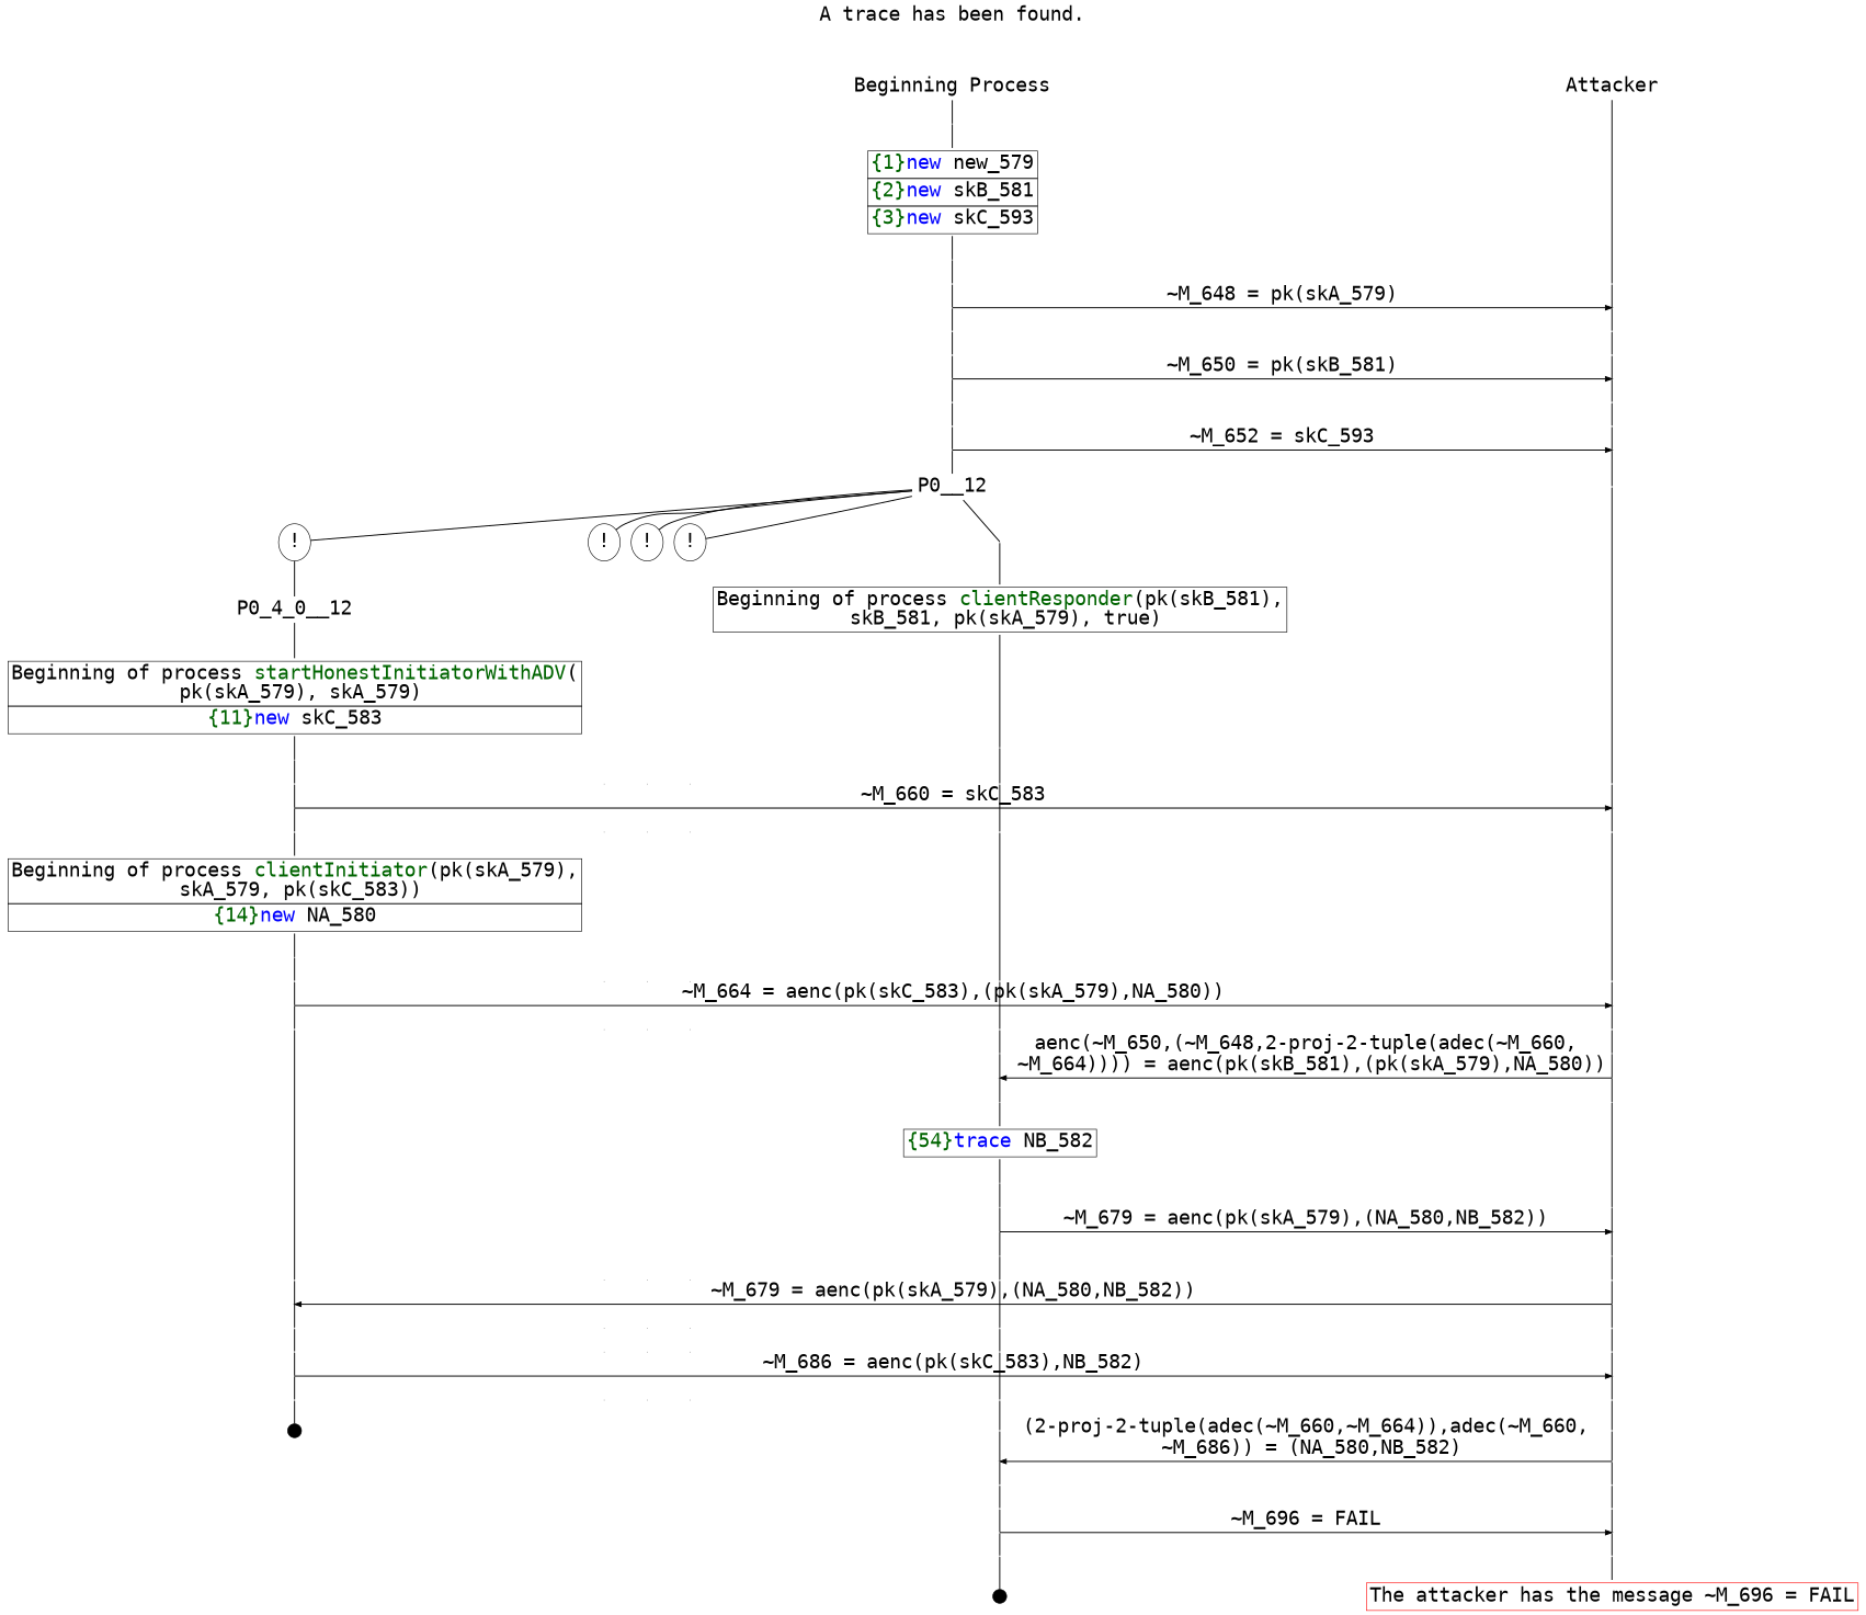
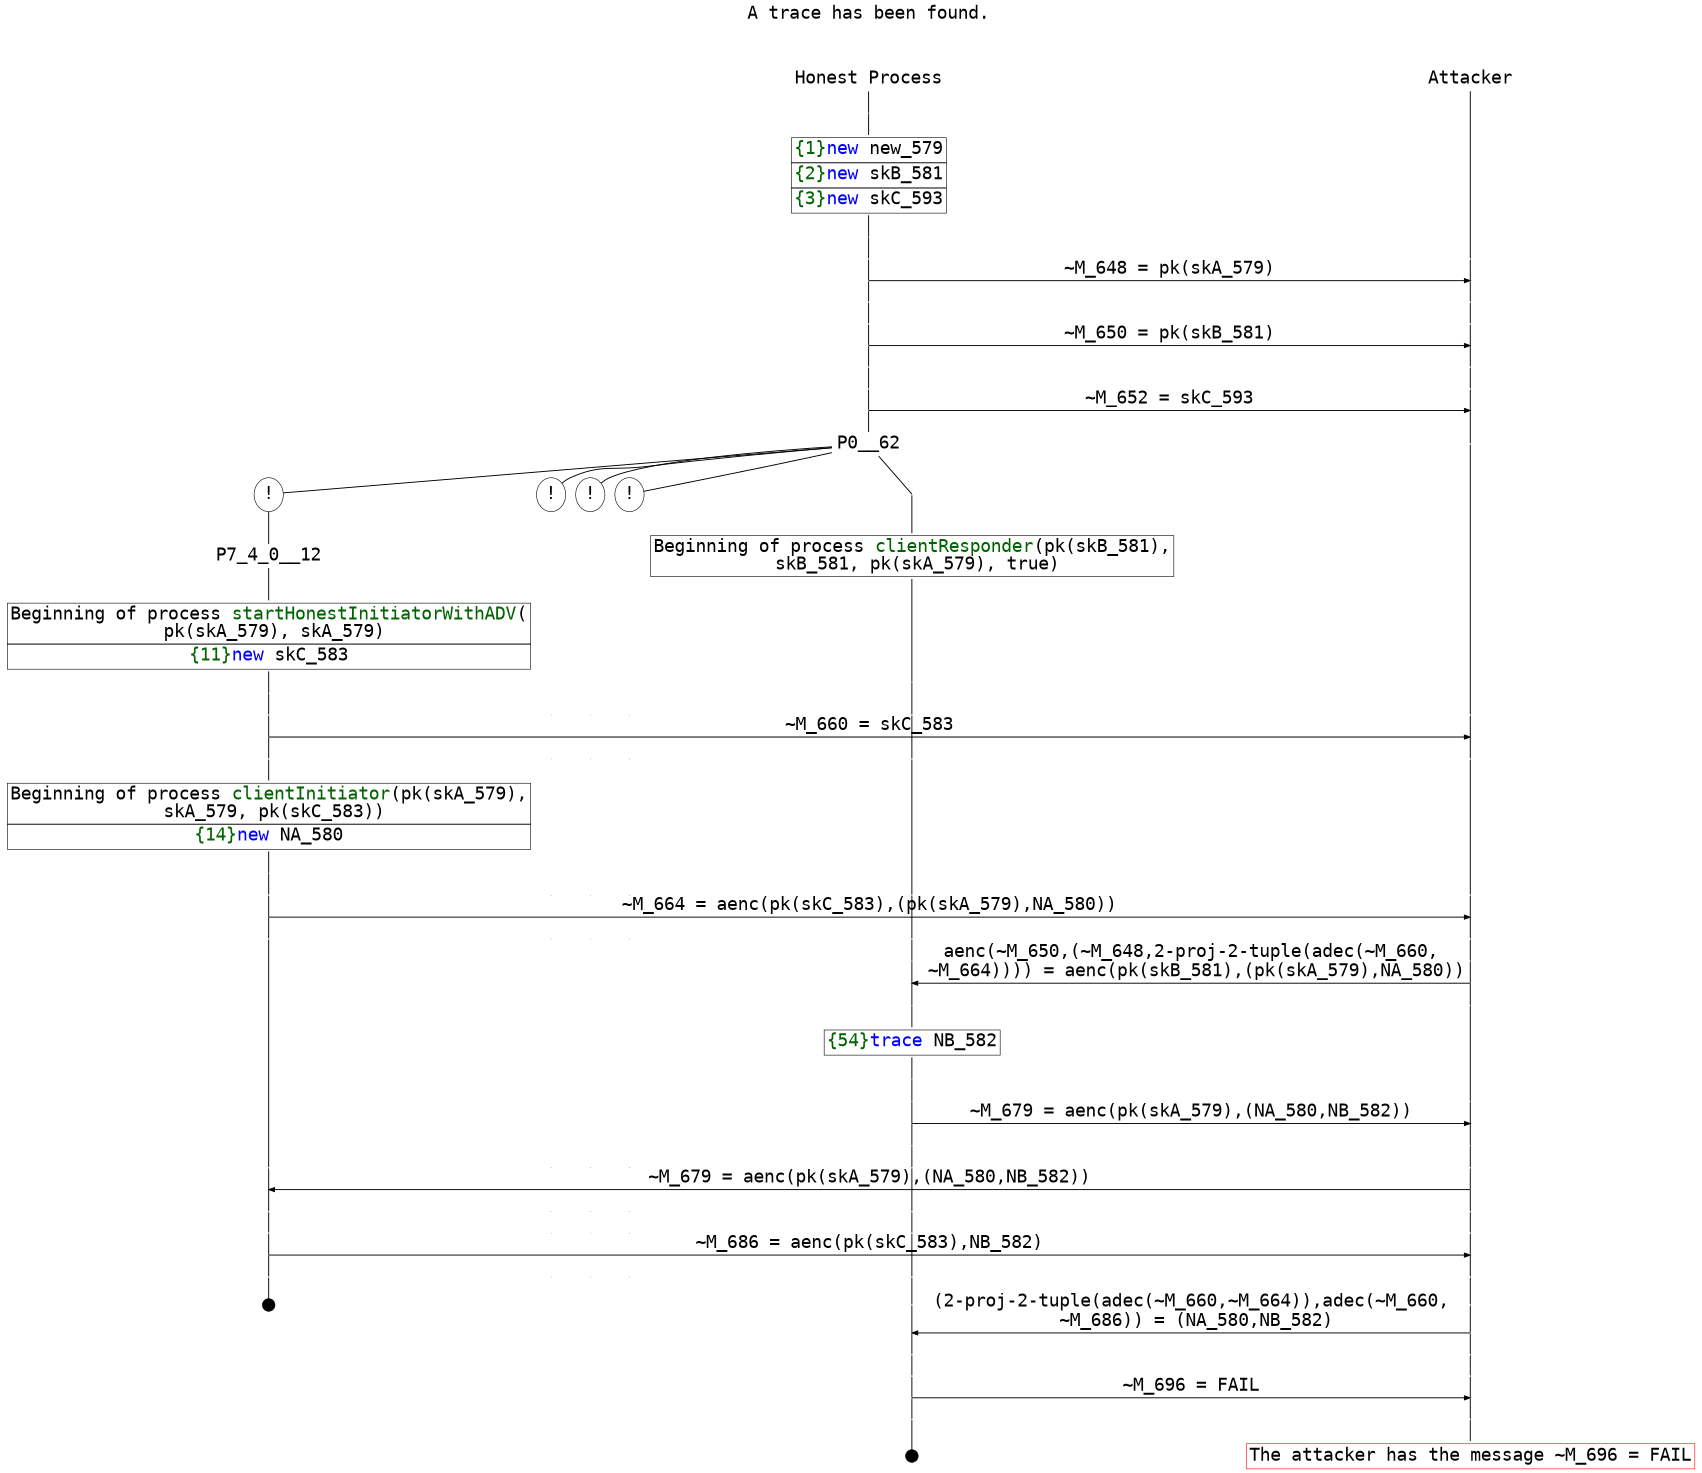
  digraph {
    fontname="DejaVu Sans Mono"
    ordering=out
    node [fontname="DejaVu Sans Mono" fontsize=30 shape=point]
    edge [arrowhead=none fontname="DejaVu Sans Mono" fontsize=30 penwidth=1.6 weight=100]
    P0_4_0__17 [height=0 width=0]
    P0_3__14 [height=0 style=invisible width=0]
    P0_2__14 [height=0 style=invisible width=0]
    P0_1__14 [height=0 style=invisible width=0]
    P0_0__16 [height=0 width=0]
    P__12 [height=0 width=0]
-   n7 [height=0 label="Beginning Process" shape=plaintext width=0]
+   n7 [height=0 label="Honest Process" shape=plaintext width=0]
    n8 [height=0 label=Attacker shape=plaintext width=0]
    P0__4 [height=0 width=0]
    P__1 [height=0 width=0]
    P0__5 [height=0 width=0]
    P__2 [height=0 width=0]
    P0__6 [height=0 width=0]
    P__3 [height=0 width=0]
    P0__7 [height=0 width=0]
    P__4 [height=0 width=0]
    P0__8 [height=0 width=0]
    P__5 [height=0 width=0]
    P0__9 [height=0 width=0]
    P__6 [height=0 width=0]
    P0__10 [height=0 width=0]
    P__7 [height=0 width=0]
    P0__11 [height=0 width=0]
    P__8 [height=0 width=0]
-   P0__12 [fixedsize=false height=0 shape=none width=0]
+   P0__12 [fixedsize=false height=0 shape=none width=0 label=P0__62]
    P__9 [height=0 width=0]
    n27 [height=0 label="!" shape=ellipse width=0]
    n28 [height=0 label="!" shape=ellipse width=0]
    n29 [height=0 label="!" shape=ellipse width=0]
    n30 [height=0 label="!" shape=ellipse width=0]
    P0_0__12 [height=0 width=0]
    P0_4_0__15 [height=0 width=0]
    P0_3__13 [height=0 style=invisible width=0]
    P0_2__13 [height=0 style=invisible width=0]
    P0_1__13 [height=0 style=invisible width=0]
    P0_0__15 [height=0 width=0]
    P__10 [height=0 width=0]
    P0_4_0__16 [height=0 width=0]
    P__11 [height=0 width=0]
    P0_4_0__20 [height=0 width=0]
    P0_3__15 [height=0 style=invisible width=0]
    P0_2__15 [height=0 style=invisible width=0]
    P0_1__15 [height=0 style=invisible width=0]
    P0_0__17 [height=0 width=0]
    P__13 [height=0 width=0]
    P0_4_0__21 [height=0 width=0]
    P__14 [height=0 width=0]
    P0_4_0__22 [height=0 width=0]
    P0_3__16 [height=0 style=invisible width=0]
    P0_2__16 [height=0 style=invisible width=0]
    P0_1__16 [height=0 style=invisible width=0]
    P0_0__18 [height=0 width=0]
    P__15 [height=0 width=0]
    P0_0__19 [height=0 width=0]
    P__16 [height=0 width=0]
    P0_0__20 [height=0 width=0]
    P__17 [height=0 width=0]
    P0_0__21 [height=0 width=0]
    P__18 [height=0 width=0]
    P0_0__24 [height=0 width=0]
    P__19 [height=0 width=0]
    P0_0__25 [height=0 width=0]
    P__20 [height=0 width=0]
    P0_0__26 [height=0 width=0]
    P__21 [height=0 width=0]
    P0_4_0__23 [height=0 width=0]
    P0_3__17 [height=0 style=invisible width=0]
    P0_2__17 [height=0 style=invisible width=0]
    P0_1__17 [height=0 style=invisible width=0]
    P0_0__27 [height=0 width=0]
    P__22 [height=0 width=0]
    P0_4_0__24 [height=0 width=0]
    P__23 [height=0 width=0]
    P0_4_0__25 [height=0 width=0]
    P0_3__18 [height=0 style=invisible width=0]
    P0_2__18 [height=0 style=invisible width=0]
    P0_1__18 [height=0 style=invisible width=0]
    P0_0__28 [height=0 width=0]
    P__24 [height=0 width=0]
    P0_4_0__26 [height=0 width=0]
    P0_3__19 [height=0 style=invisible width=0]
    P0_2__19 [height=0 style=invisible width=0]
    P0_1__19 [height=0 style=invisible width=0]
    P0_0__29 [height=0 width=0]
    P__25 [height=0 width=0]
    P0_0__33 [height=0 width=0]
    P__30 [height=0 width=0]
    P0_4_0__27 [height=0 width=0]
    P__26 [height=0 width=0]
    P0_4_0__28 [height=0 width=0]
    P0_3__20 [height=0 style=invisible width=0]
    P0_2__20 [height=0 style=invisible width=0]
    P0_1__20 [height=0 style=invisible width=0]
    P0_0__30 [height=0 width=0]
    P__27 [height=0 width=0]
    P0_0__31 [height=0 width=0]
    P__28 [height=0 width=0]
    P0_0__32 [height=0 width=0]
    P__29 [height=0 width=0]
    P0_0__34 [height=0 width=0]
    P__31 [height=0 width=0]
    P0_0__35 [height=0 width=0]
    P__32 [height=0 width=0]
    P0_0__36 [height=0 width=0]
    P__33 [height=0 width=0]
    P0__1 [height=0 width=0]
-   P0_4_0__12 [fixedsize=false height=0 shape=none width=0]
+   P0_4_0__12 [fixedsize=false height=0 shape=none width=0 label=P7_4_0__12]
    n108 [height=0 label=<<TABLE BORDER="0" CELLBORDER="1" CELLSPACING="0" CELLPADDING="4"> <TR><TD>Beginning of process <FONT COLOR="darkgreen">clientResponder</FONT>(pk(skB_581),<br/> skB_581, pk(skA_579), true)</TD></TR></TABLE>> shape=plaintext width=0]
    n109 [height=0 label=<<TABLE BORDER="0" CELLBORDER="1" CELLSPACING="0" CELLPADDING="4"> <TR><TD>Beginning of process <FONT COLOR="darkgreen">clientInitiator</FONT>(pk(skA_579),<br/> skA_579, pk(skC_583))</TD></TR><TR><TD><FONT COLOR="darkgreen">{14}</FONT><FONT COLOR="blue">new </FONT>NA_580</TD></TR></TABLE>> shape=plaintext width=0]
    n110 [height=0 label=<<TABLE BORDER="0" CELLBORDER="1" CELLSPACING="0" CELLPADDING="4"> <TR><TD><FONT COLOR="darkgreen">{54}</FONT><FONT COLOR="blue">trace </FONT>NB_582</TD></TR></TABLE>> shape=plaintext width=0]
    P0_4_0__29 [height=0.3 width=0.3]
    P0_0__37 [height=0.3 width=0.3]
    n113 [color=red height=0 label=<<TABLE BORDER="0" CELLBORDER="1" CELLSPACING="0" CELLPADDING="4"> <TR><TD>The attacker has the message ~M_696 = FAIL</TD></TR></TABLE>> shape=plaintext width=0]
    n114 [height=0 label=<A trace has been found.<br/> > shape=plaintext width=0]
    n115 [height=0 label=<<TABLE BORDER="0" CELLBORDER="1" CELLSPACING="0" CELLPADDING="4"> <TR><TD><FONT COLOR="darkgreen">{1}</FONT><FONT COLOR="blue">new </FONT>new_579</TD></TR><TR><TD><FONT COLOR="darkgreen">{2}</FONT><FONT COLOR="blue">new </FONT>skB_581</TD></TR><TR><TD><FONT COLOR="darkgreen">{3}</FONT><FONT COLOR="blue">new </FONT>skC_593</TD></TR></TABLE>> shape=plaintext width=0]
    P0__3 [height=0 width=0]
    n117 [height=0 label=<<TABLE BORDER="0" CELLBORDER="1" CELLSPACING="0" CELLPADDING="4"> <TR><TD>Beginning of process <FONT COLOR="darkgreen">startHonestInitiatorWithADV</FONT>(<br/> pk(skA_579), skA_579)</TD></TR><TR><TD><FONT COLOR="darkgreen">{11}</FONT><FONT COLOR="blue">new </FONT>skC_583</TD></TR></TABLE>> shape=plaintext width=0]
    P0_0__14 [height=0 width=0]
    P0_4_0__14 [height=0 width=0]
    P0_4_0__19 [height=0 width=0]
    P0_0__23 [height=0 width=0]
    subgraph sub_1 {
      rank=same
      P0_4_0__17
      P0_3__14
      P0_2__14
      P0_1__14
      P0_0__16
      P__12
    }
    subgraph sub_2 {
      rank=same
      n27
      n28
      n29
      n30
      P0_0__12
    }
    subgraph sub_3 {
      rank=same
      n7
      n8
    }
    subgraph sub_4 {
      rank=same
      P0__4
      P__1
    }
    subgraph sub_5 {
      rank=same
      P0_4_0__16
      P__11
    }
    subgraph sub_6 {
      rank=same
      P0__5
      P__2
    }
    subgraph sub_7 {
      rank=same
      P0__6
      P__3
    }
    subgraph sub_8 {
      rank=same
      P0_4_0__20
      P0_3__15
      P0_2__15
      P0_1__15
      P0_0__17
      P__13
    }
    subgraph sub_9 {
      rank=same
      P0__7
      P__4
    }
    subgraph sub_10 {
      rank=same
      P0__8
      P__5
    }
    subgraph sub_11 {
      rank=same
      P0__9
      P__6
    }
    subgraph sub_12 {
      rank=same
      P0_4_0__15
      P0_3__13
      P0_2__13
      P0_1__13
      P0_0__15
      P__10
    }
    subgraph sub_13 {
      rank=same
      P0__10
      P__7
    }
    subgraph sub_14 {
      rank=same
      P0__11
      P__8
    }
    subgraph sub_15 {
      rank=same
      P0__12
      P__9
    }
    subgraph sub_16 {
      rank=same
      P0_4_0__21
      P__14
    }
    subgraph sub_17 {
      rank=same
      P0_4_0__22
      P0_3__16
      P0_2__16
      P0_1__16
      P0_0__18
      P__15
    }
    subgraph sub_18 {
      rank=same
      P0_0__19
      P__16
    }
    subgraph sub_19 {
      rank=same
      P0_0__20
      P__17
    }
    subgraph sub_20 {
      rank=same
      P0_0__21
      P__18
    }
    subgraph sub_21 {
      rank=same
      P0_0__24
      P__19
    }
    subgraph sub_22 {
      rank=same
      P0_0__25
      P__20
    }
    subgraph sub_23 {
      rank=same
      P0_0__26
      P__21
    }
    subgraph sub_24 {
      rank=same
      P0_4_0__23
      P0_3__17
      P0_2__17
      P0_1__17
      P0_0__27
      P__22
    }
    subgraph sub_25 {
      rank=same
      P0_4_0__24
      P__23
    }
    subgraph sub_26 {
      rank=same
      P0_4_0__25
      P0_3__18
      P0_2__18
      P0_1__18
      P0_0__28
      P__24
    }
    subgraph sub_27 {
      rank=same
      P0_4_0__26
      P0_3__19
      P0_2__19
      P0_1__19
      P0_0__29
      P__25
    }
    subgraph sub_28 {
      rank=same
      P0_0__33
      P__30
    }
    subgraph sub_29 {
      rank=same
      P0_4_0__27
      P__26
    }
    subgraph sub_30 {
      rank=same
      P0_4_0__28
      P0_3__20
      P0_2__20
      P0_1__20
      P0_0__30
      P__27
    }
    subgraph sub_31 {
      rank=same
      P0_0__31
      P__28
    }
    subgraph sub_32 {
      rank=same
      P0_0__32
      P__29
    }
    subgraph sub_33 {
      rank=same
      P0_0__34
      P__31
    }
    subgraph sub_34 {
      rank=same
      P0_0__35
      P__32
    }
    subgraph sub_35 {
      rank=same
      P0_0__36
      P__33
    }
    P0_4_0__17 -> n109
    P0_3__14 -> P0_3__15 [style=invisible]
    P0_2__14 -> P0_2__15 [style=invisible]
    P0_1__14 -> P0_1__15 [style=invisible]
    P0_0__16 -> P0_0__17
    P__12 -> P__13
    n7 -> P0__1
    n8 -> P__1
    P0__4 -> P0__5
    P__1 -> P__2
    P0__5 -> P__2 [arrowhead=normal label=<~M_648 = pk(skA_579)> weight=""]
    P0__5 -> P0__6
    P__2 -> P__3
    P0__6 -> P0__7
    P__3 -> P__4
    P0__7 -> P0__8
    P__4 -> P__5
    P0__8 -> P__5 [arrowhead=normal label=<~M_650 = pk(skB_581)> weight=""]
    P0__8 -> P0__9
    P__5 -> P__6
    P0__9 -> P0__10
    P__6 -> P__7
    P0__10 -> P0__11
    P__7 -> P__8
    P0__11 -> P__8 [arrowhead=normal label=<~M_652 = skC_593> weight=""]
    P0__11 -> P0__12
    P__8 -> P__9
    P0__12 -> n27 [weight=""]
    P0__12 -> n28 [weight=""]
    P0__12 -> n29 [weight=""]
    P0__12 -> n30 [weight=""]
    P0__12 -> P0_0__12 [weight=""]
    P__9 -> P__10
    n27 -> P0_4_0__12
    n28 -> P0_3__13 [style=invisible]
    n29 -> P0_2__13 [style=invisible]
    n30 -> P0_1__13 [style=invisible]
    P0_0__12 -> n108
    P0_4_0__15 -> P0_4_0__16
    P0_3__13 -> P0_3__14 [style=invisible]
    P0_2__13 -> P0_2__14 [style=invisible]
    P0_1__13 -> P0_1__14 [style=invisible]
    P0_0__15 -> P0_0__16
    P__10 -> P__11
    P0_4_0__16 -> P0_4_0__17
    P0_4_0__16 -> P__11 [arrowhead=normal label=<~M_660 = skC_583> weight=""]
    P__11 -> P__12
    P0_4_0__20 -> P0_4_0__21
    P0_3__15 -> P0_3__16 [style=invisible]
    P0_2__15 -> P0_2__16 [style=invisible]
    P0_1__15 -> P0_1__16 [style=invisible]
    P0_0__17 -> P0_0__18
    P__13 -> P__14
    P0_4_0__21 -> P__14 [arrowhead=normal label=<~M_664 = aenc(pk(skC_583),(pk(skA_579),NA_580))> weight=""]
    P0_4_0__21 -> P0_4_0__22
    P__14 -> P__15
    P0_4_0__22 -> P0_4_0__23
    P0_3__16 -> P0_3__17 [style=invisible]
    P0_2__16 -> P0_2__17 [style=invisible]
    P0_1__16 -> P0_1__17 [style=invisible]
    P0_0__18 -> P0_0__19
    P__15 -> P__16
    P0_0__19 -> P0_0__20
    P__16 -> P__17
    P0_0__20 -> P__17 [arrowhead=normal dir=back label=<aenc(~M_650,(~M_648,2-proj-2-tuple(adec(~M_660,<br/> ~M_664)))) = aenc(pk(skB_581),(pk(skA_579),NA_580))> weight=""]
    P0_0__20 -> P0_0__21
    P__17 -> P__18
    P0_0__21 -> n110
    P__18 -> P__19
    P0_0__24 -> P0_0__25
    P__19 -> P__20
    P0_0__25 -> P__20 [arrowhead=normal label=<~M_679 = aenc(pk(skA_579),(NA_580,NB_582))> weight=""]
    P0_0__25 -> P0_0__26
    P__20 -> P__21
    P0_0__26 -> P0_0__27
    P__21 -> P__22
    P0_4_0__23 -> P0_4_0__24
    P0_3__17 -> P0_3__18 [style=invisible]
    P0_2__17 -> P0_2__18 [style=invisible]
    P0_1__17 -> P0_1__18 [style=invisible]
    P0_0__27 -> P0_0__28
    P__22 -> P__23
    P0_4_0__24 -> P__23 [arrowhead=normal dir=back label=<~M_679 = aenc(pk(skA_579),(NA_580,NB_582))> weight=""]
    P0_4_0__24 -> P0_4_0__25
    P__23 -> P__24
    P0_4_0__25 -> P0_4_0__26
    P0_3__18 -> P0_3__19 [style=invisible]
    P0_2__18 -> P0_2__19 [style=invisible]
    P0_1__18 -> P0_1__19 [style=invisible]
    P0_0__28 -> P0_0__29
    P__24 -> P__25
    P0_4_0__26 -> P0_4_0__27
    P0_3__19 -> P0_3__20 [style=invisible]
    P0_2__19 -> P0_2__20 [style=invisible]
    P0_1__19 -> P0_1__20 [style=invisible]
    P0_0__29 -> P0_0__30
    P__25 -> P__26
    P0_0__33 -> P0_0__34
    P__30 -> P__31
    P0_4_0__27 -> P__26 [arrowhead=normal label=<~M_686 = aenc(pk(skC_583),NB_582)> weight=""]
    P0_4_0__27 -> P0_4_0__28
    P__26 -> P__27
    P0_4_0__28 -> P0_4_0__29
    P0_0__30 -> P0_0__31
    P__27 -> P__28
    P0_0__31 -> P0_0__32
    P__28 -> P__29
    P0_0__32 -> P0_0__33
    P0_0__32 -> P__29 [arrowhead=normal dir=back label=<(2-proj-2-tuple(adec(~M_660,~M_664)),adec(~M_660,<br/> ~M_686)) = (NA_580,NB_582)> weight=""]
    P__29 -> P__30
    P0_0__34 -> P0_0__35
    P__31 -> P__32
    P0_0__35 -> P__32 [arrowhead=normal label=<~M_696 = FAIL> weight=""]
    P0_0__35 -> P0_0__36
    P__32 -> P__33
    P0_0__36 -> P0_0__37
    P__33 -> n113
    P0__1 -> n115
    P0_4_0__12 -> n117
    n108 -> P0_0__14
    n109 -> P0_4_0__19
    n110 -> P0_0__23
    n114 -> n7 [style=invisible]
    n115 -> P0__3
    P0__3 -> P0__4
    n117 -> P0_4_0__14
    P0_0__14 -> P0_0__15
    P0_4_0__14 -> P0_4_0__15
    P0_4_0__19 -> P0_4_0__20
    P0_0__23 -> P0_0__24
  }
